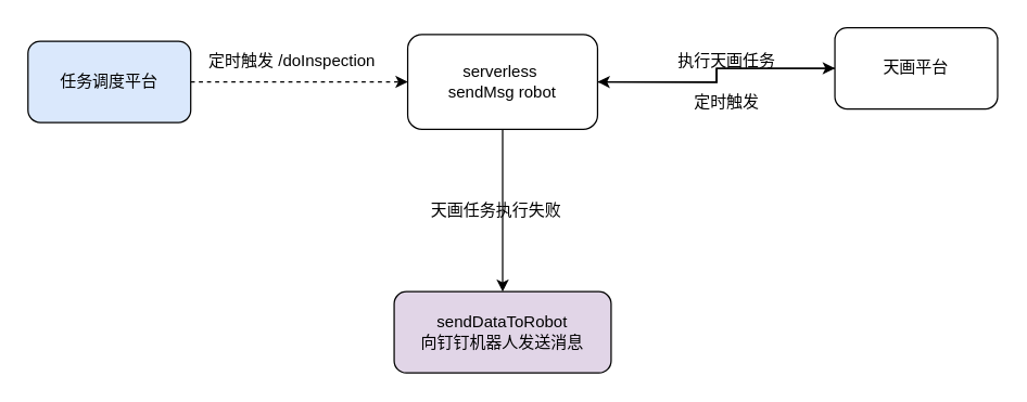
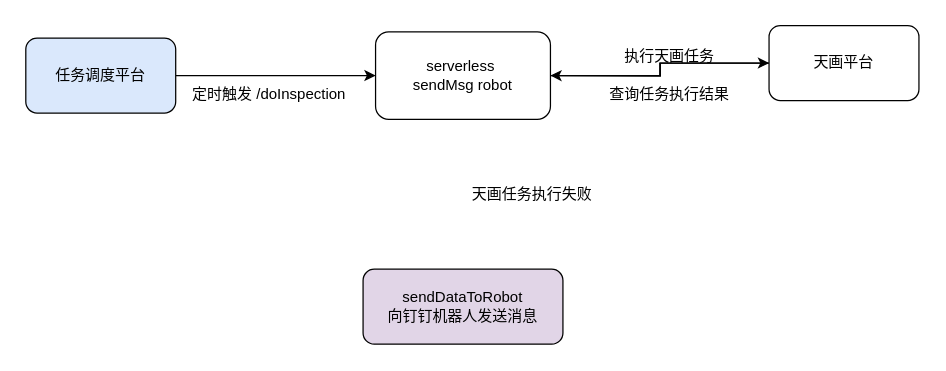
  <mxCell id="0" />
  <mxCell id="1" parent="0" />
  <mxCell id="2" style="edgeStyle=orthogonalEdgeStyle;rounded=0;orthogonalLoop=1;jettySize=auto;html=1;entryX=0;entryY=0.5;entryDx=0;entryDy=0;" edge="1" parent="1" source="4" target="9"><mxGeometry relative="1" as="geometry" /></mxCell>
- <mxCell id="3" style="edgeStyle=orthogonalEdgeStyle;rounded=0;orthogonalLoop=1;jettySize=auto;html=1;entryX=0.5;entryY=0;entryDx=0;entryDy=0;" edge="1" parent="1" source="4" target="11"><mxGeometry relative="1" as="geometry" /></mxCell>
  <mxCell id="4" value="serverless&amp;nbsp;&lt;br&gt;sendMsg robot" style="rounded=1;whiteSpace=wrap;html=1;" vertex="1" parent="1"><mxGeometry x="300" y="25" width="140" height="70" as="geometry" /></mxCell>
- <mxCell id="5" style="edgeStyle=orthogonalEdgeStyle;rounded=0;orthogonalLoop=1;jettySize=auto;html=1;exitX=1;exitY=0.5;exitDx=0;exitDy=0;dashed=1;" edge="1" parent="1" source="6" target="4"><mxGeometry relative="1" as="geometry" /></mxCell>
+ <mxCell id="5" style="edgeStyle=orthogonalEdgeStyle;rounded=0;orthogonalLoop=1;jettySize=auto;html=1;exitX=1;exitY=0.5;exitDx=0;exitDy=0;" edge="1" parent="1" source="6" target="4"><mxGeometry relative="1" as="geometry" /></mxCell>
  <mxCell id="6" value="任务调度平台" style="rounded=1;whiteSpace=wrap;html=1;fillColor=#dae8fc;" vertex="1" parent="1"><mxGeometry x="20" y="30" width="120" height="60" as="geometry" /></mxCell>
- <mxCell id="7" value="定时触发 /doInspection" style="text;html=1;strokeColor=none;fillColor=none;align=center;verticalAlign=middle;whiteSpace=wrap;rounded=0;" vertex="1" parent="1"><mxGeometry x="150" y="35" width="130" height="20" as="geometry" /></mxCell>
+ <mxCell id="7" value="定时触发 /doInspection" style="text;html=1;strokeColor=none;fillColor=none;align=center;verticalAlign=middle;whiteSpace=wrap;rounded=0;" vertex="1" parent="1"><mxGeometry x="150" y="65" width="130" height="20" as="geometry" /></mxCell>
  <mxCell id="8" style="edgeStyle=orthogonalEdgeStyle;rounded=0;orthogonalLoop=1;jettySize=auto;html=1;" edge="1" parent="1" source="9"><mxGeometry relative="1" as="geometry"><mxPoint x="440" y="60" as="targetPoint" /></mxGeometry></mxCell>
  <mxCell id="9" value="天画平台" style="rounded=1;whiteSpace=wrap;html=1;" vertex="1" parent="1"><mxGeometry x="615" y="20" width="120" height="60" as="geometry" /></mxCell>
  <mxCell id="10" value="执行天画任务" style="text;html=1;align=center;verticalAlign=middle;resizable=0;points=[];autosize=1;strokeColor=none;fillColor=none;" vertex="1" parent="1"><mxGeometry x="490" y="35" width="90" height="20" as="geometry" /></mxCell>
  <mxCell id="11" value="sendDataToRobot&lt;br&gt;向钉钉机器人发送消息" style="rounded=1;whiteSpace=wrap;html=1;fillColor=#e1d5e7;" vertex="1" parent="1"><mxGeometry x="290" y="215" width="160" height="60" as="geometry" /></mxCell>
- <mxCell id="12" value="定时触发" style="text;html=1;align=center;verticalAlign=middle;resizable=0;points=[];autosize=1;strokeColor=none;fillColor=none;" vertex="1" parent="1"><mxGeometry x="480" y="65" width="110" height="20" as="geometry" /></mxCell>
- <mxCell id="13" value="天画任务执行失败" style="text;html=1;align=center;verticalAlign=middle;resizable=0;points=[];autosize=1;strokeColor=none;fillColor=none;" vertex="1" parent="1"><mxGeometry x="310" y="145" width="110" height="20" as="geometry" /></mxCell>
+ <mxCell id="12" value="查询任务执行结果" style="text;html=1;align=center;verticalAlign=middle;resizable=0;points=[];autosize=1;strokeColor=none;fillColor=none;" vertex="1" parent="1"><mxGeometry x="480" y="65" width="110" height="20" as="geometry" /></mxCell>
+ <mxCell id="13" value="天画任务执行失败" style="text;html=1;align=center;verticalAlign=middle;resizable=0;points=[];autosize=1;strokeColor=none;fillColor=none;" vertex="1" parent="1"><mxGeometry x="370" y="145" width="110" height="20" as="geometry" /></mxCell>
